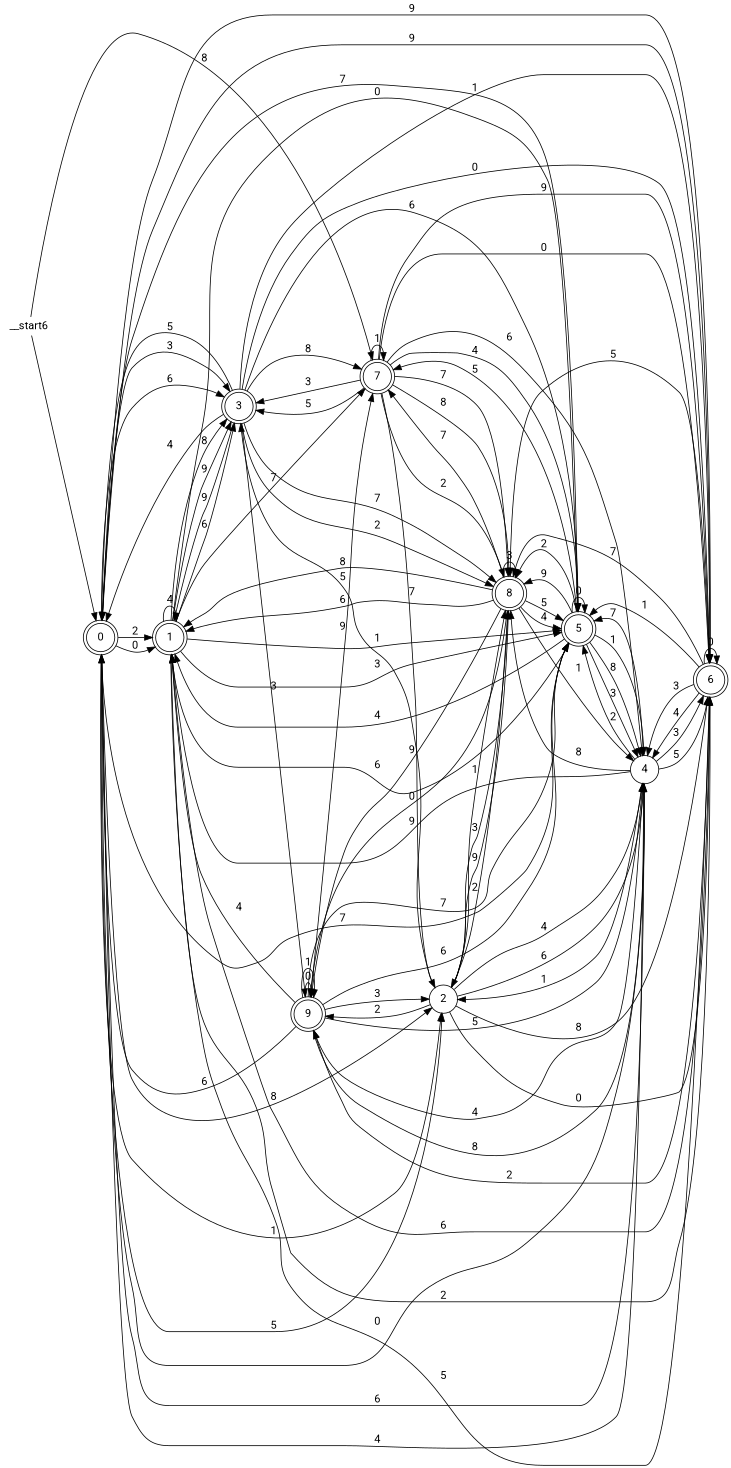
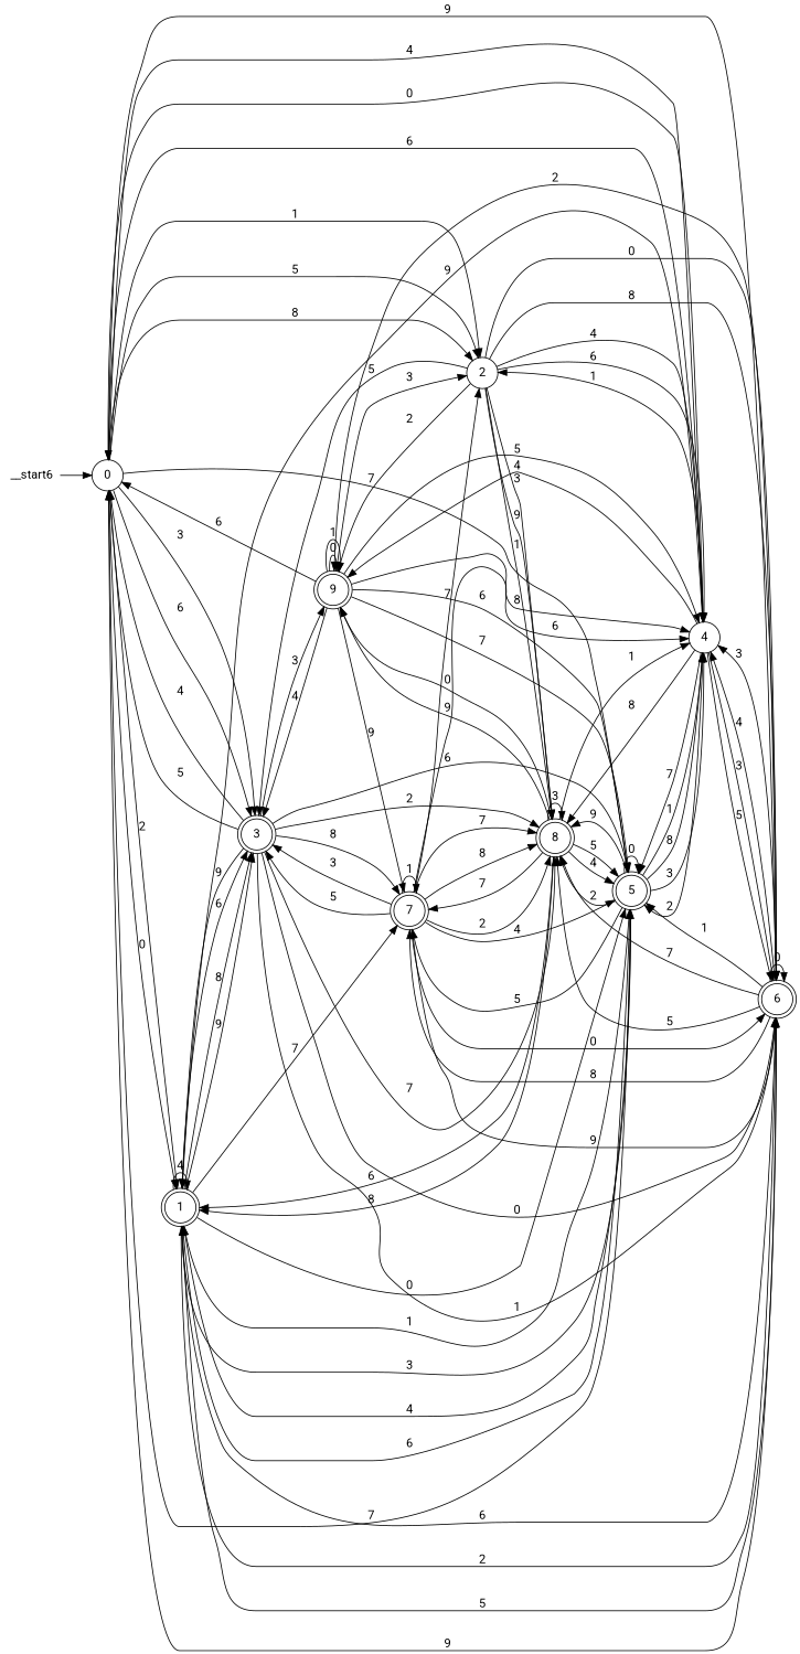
  digraph {
    fontname=Roboto
    rankdir=LR
    node [fontname=Roboto shape=doublecircle]
    edge [fontname=Roboto]
-   n1 [label=0]
+   n1 [label=0 shape=circle]
    n2 [label=1]
    n3 [label=2 shape=circle]
    n4 [label=3]
    n5 [label=4 shape=circle]
    n6 [label=5]
    n7 [label=6]
    n8 [label=7]
    n9 [label=8]
    n10 [label=9]
    n11 [height=0 label=__start6 shape=none width=0]
    n1 -> n2 [label=0]
    n1 -> n2 [label=2]
    n1 -> n3 [label=1]
    n1 -> n3 [label=5]
    n1 -> n3 [label=8]
    n1 -> n4 [label=3]
    n1 -> n4 [label=6]
    n1 -> n5 [label=4]
    n1 -> n6 [label=7]
    n1 -> n7 [label=9]
    n2 -> n2 [label=4]
    n2 -> n4 [label=6]
    n2 -> n4 [label=8]
    n2 -> n4 [label=9]
    n2 -> n6 [label=0]
    n2 -> n6 [label=1]
    n2 -> n6 [label=3]
    n2 -> n7 [label=2]
    n2 -> n7 [label=5]
    n2 -> n8 [label=7]
    n3 -> n4 [label=5]
    n3 -> n5 [label=4]
    n3 -> n5 [label=6]
    n3 -> n7 [label=0]
    n3 -> n7 [label=8]
    n3 -> n9 [label=1]
    n3 -> n9 [label=3]
    n3 -> n9 [label=9]
    n3 -> n10 [label=2]
    n4 -> n1 [label=4]
    n4 -> n1 [label=5]
    n4 -> n2 [label=9]
    n4 -> n6 [label=6]
    n4 -> n7 [label=0]
    n4 -> n7 [label=1]
    n4 -> n8 [label=8]
    n4 -> n9 [label=2]
    n4 -> n9 [label=7]
    n4 -> n10 [label=3]
    n5 -> n1 [label=0]
    n5 -> n1 [label=6]
    n5 -> n2 [label=9]
    n5 -> n3 [label=1]
    n5 -> n6 [label=2]
    n5 -> n6 [label=7]
    n5 -> n7 [label=3]
    n5 -> n7 [label=5]
    n5 -> n9 [label=8]
    n5 -> n10 [label=4]
    n6 -> n1 [label=7]
    n6 -> n2 [label=4]
    n6 -> n2 [label=6]
    n6 -> n5 [label=1]
    n6 -> n5 [label=3]
    n6 -> n5 [label=8]
    n6 -> n6 [label=0]
    n6 -> n8 [label=5]
    n6 -> n9 [label=2]
    n6 -> n9 [label=9]
    n7 -> n1 [label=9]
    n7 -> n2 [label=6]
    n7 -> n5 [label=3]
    n7 -> n5 [label=4]
    n7 -> n6 [label=1]
    n7 -> n7 [label=0]
-   n11 -> n8 [label=8]
+   n7 -> n8 [label=8]
    n7 -> n9 [label=5]
    n7 -> n9 [label=7]
    n7 -> n10 [label=2]
    n8 -> n3 [label=7]
    n8 -> n4 [label=3]
    n8 -> n4 [label=5]
    n8 -> n5 [label=6]
    n8 -> n6 [label=4]
    n8 -> n7 [label=0]
    n8 -> n7 [label=9]
    n8 -> n8 [label=1]
    n8 -> n9 [label=2]
    n8 -> n9 [label=7]
    n8 -> n9 [label=8]
    n9 -> n2 [label=6]
    n9 -> n2 [label=8]
-   n9 -> n3 [label=2]
    n9 -> n5 [label=1]
    n9 -> n6 [label=4]
    n9 -> n6 [label=5]
    n9 -> n8 [label=7]
    n9 -> n9 [label=3]
    n9 -> n10 [label=0]
    n9 -> n10 [label=9]
    n10 -> n1 [label=6]
    n10 -> n3 [label=3]
-   n10 -> n2 [label=4]
+   n10 -> n4 [label=4]
    n10 -> n5 [label=5]
    n10 -> n5 [label=8]
    n10 -> n6 [label=6]
    n10 -> n6 [label=7]
    n10 -> n8 [label=9]
    n10 -> n10 [label=0]
    n10 -> n10 [label=1]
    n11 -> n1
  }
